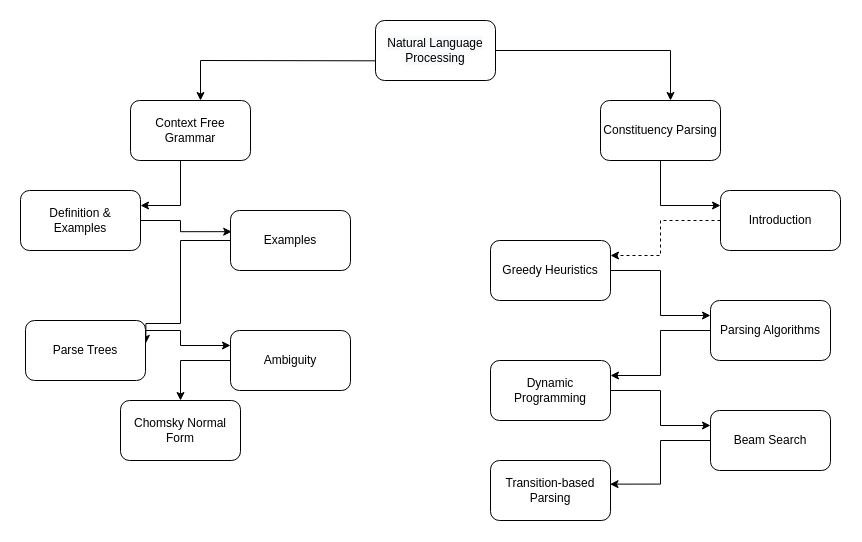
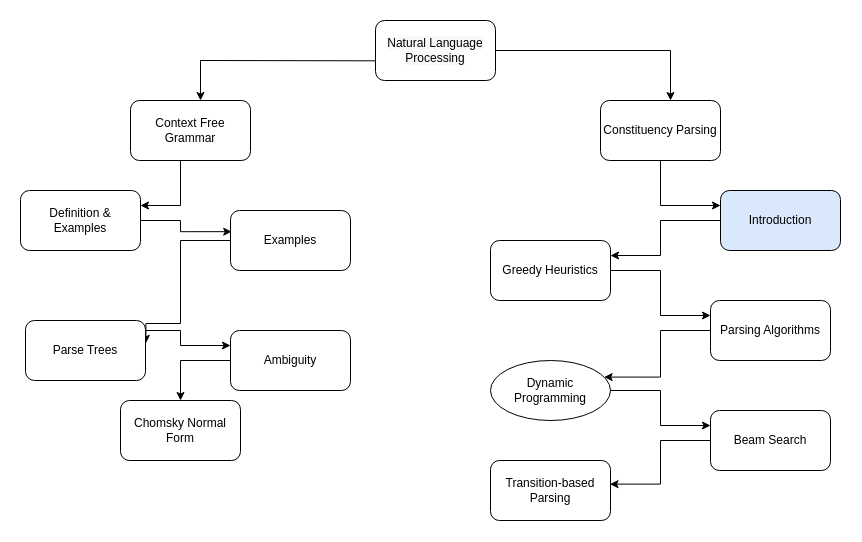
  <mxCell id="0" />
  <mxCell id="1" parent="0" />
  <mxCell id="2" value="&lt;span style=&quot;color: rgb(0, 0, 0); font-family: Helvetica; font-size: 12px; font-style: normal; font-variant-ligatures: normal; font-variant-caps: normal; font-weight: 400; letter-spacing: normal; orphans: 2; text-align: center; text-indent: 0px; text-transform: none; widows: 2; word-spacing: 0px; -webkit-text-stroke-width: 0px; background-color: rgb(248, 249, 250); text-decoration-thickness: initial; text-decoration-style: initial; text-decoration-color: initial; float: none; display: inline !important;&quot;&gt;Natural Language Processing&lt;/span&gt;" style="rounded=1;whiteSpace=wrap;html=1;" vertex="1" parent="1"><mxGeometry x="375" y="20" width="120" height="60" as="geometry" /></mxCell>
  <mxCell id="3" style="edgeStyle=orthogonalEdgeStyle;rounded=0;orthogonalLoop=1;jettySize=auto;html=1;entryX=1;entryY=0.25;entryDx=0;entryDy=0;" edge="1" parent="1" source="4" target="8"><mxGeometry relative="1" as="geometry"><Array as="points"><mxPoint x="180" y="205" /></Array></mxGeometry></mxCell>
  <mxCell id="4" value="Context Free Grammar" style="rounded=1;whiteSpace=wrap;html=1;" vertex="1" parent="1"><mxGeometry x="130" y="100" width="120" height="60" as="geometry" /></mxCell>
  <mxCell id="5" style="edgeStyle=orthogonalEdgeStyle;rounded=0;orthogonalLoop=1;jettySize=auto;html=1;entryX=0;entryY=0.25;entryDx=0;entryDy=0;" edge="1" parent="1" source="6" target="17"><mxGeometry relative="1" as="geometry" /></mxCell>
  <mxCell id="6" value="Constituency Parsing" style="rounded=1;whiteSpace=wrap;html=1;" vertex="1" parent="1"><mxGeometry x="600" y="100" width="120" height="60" as="geometry" /></mxCell>
  <mxCell id="7" style="edgeStyle=orthogonalEdgeStyle;rounded=0;orthogonalLoop=1;jettySize=auto;html=1;entryX=0.01;entryY=0.353;entryDx=0;entryDy=0;entryPerimeter=0;" edge="1" parent="1" source="8" target="10"><mxGeometry relative="1" as="geometry"><Array as="points"><mxPoint x="180" y="220" /><mxPoint x="180" y="231" /></Array></mxGeometry></mxCell>
  <mxCell id="8" value="Definition &amp;amp; &lt;br&gt;Examples" style="rounded=1;whiteSpace=wrap;html=1;" vertex="1" parent="1"><mxGeometry x="20" y="190" width="120" height="60" as="geometry" /></mxCell>
  <mxCell id="9" style="edgeStyle=orthogonalEdgeStyle;rounded=0;orthogonalLoop=1;jettySize=auto;html=1;entryX=1.003;entryY=0.381;entryDx=0;entryDy=0;entryPerimeter=0;" edge="1" parent="1" source="10" target="12"><mxGeometry relative="1" as="geometry"><Array as="points"><mxPoint x="180" y="240" /><mxPoint x="180" y="323" /></Array></mxGeometry></mxCell>
  <mxCell id="10" value="Examples" style="rounded=1;whiteSpace=wrap;html=1;" vertex="1" parent="1"><mxGeometry x="230" y="210" width="120" height="60" as="geometry" /></mxCell>
  <mxCell id="11" style="edgeStyle=orthogonalEdgeStyle;rounded=0;orthogonalLoop=1;jettySize=auto;html=1;entryX=0;entryY=0.25;entryDx=0;entryDy=0;" edge="1" parent="1" source="12" target="14"><mxGeometry relative="1" as="geometry"><Array as="points"><mxPoint x="180" y="330" /><mxPoint x="180" y="345" /></Array></mxGeometry></mxCell>
  <mxCell id="12" value="Parse Trees" style="rounded=1;whiteSpace=wrap;html=1;" vertex="1" parent="1"><mxGeometry x="25" y="320" width="120" height="60" as="geometry" /></mxCell>
  <mxCell id="13" style="edgeStyle=orthogonalEdgeStyle;rounded=0;orthogonalLoop=1;jettySize=auto;html=1;entryX=0.5;entryY=0;entryDx=0;entryDy=0;" edge="1" parent="1" source="14" target="15"><mxGeometry relative="1" as="geometry"><mxPoint x="180" y="370" as="targetPoint" /><Array as="points"><mxPoint x="180" y="360" /></Array></mxGeometry></mxCell>
  <mxCell id="14" value="Ambiguity" style="rounded=1;whiteSpace=wrap;html=1;" vertex="1" parent="1"><mxGeometry x="230" y="330" width="120" height="60" as="geometry" /></mxCell>
  <mxCell id="15" value="Chomsky Normal Form" style="rounded=1;whiteSpace=wrap;html=1;" vertex="1" parent="1"><mxGeometry x="120" y="400" width="120" height="60" as="geometry" /></mxCell>
- <mxCell id="16" style="edgeStyle=orthogonalEdgeStyle;rounded=0;orthogonalLoop=1;jettySize=auto;html=1;entryX=1;entryY=0.25;entryDx=0;entryDy=0;dashed=1;" edge="1" parent="1" source="17" target="19"><mxGeometry relative="1" as="geometry"><Array as="points"><mxPoint x="660" y="220" /><mxPoint x="660" y="255" /></Array></mxGeometry></mxCell>
- <mxCell id="17" value="Introduction" style="rounded=1;whiteSpace=wrap;html=1;" vertex="1" parent="1"><mxGeometry x="720" y="190" width="120" height="60" as="geometry" /></mxCell>
+ <mxCell id="16" style="edgeStyle=orthogonalEdgeStyle;rounded=0;orthogonalLoop=1;jettySize=auto;html=1;entryX=1;entryY=0.25;entryDx=0;entryDy=0;" edge="1" parent="1" source="17" target="19"><mxGeometry relative="1" as="geometry"><Array as="points"><mxPoint x="660" y="220" /><mxPoint x="660" y="255" /></Array></mxGeometry></mxCell>
+ <mxCell id="17" value="Introduction" style="rounded=1;whiteSpace=wrap;html=1;fillColor=#dae8fc;" vertex="1" parent="1"><mxGeometry x="720" y="190" width="120" height="60" as="geometry" /></mxCell>
  <mxCell id="18" style="edgeStyle=orthogonalEdgeStyle;rounded=0;orthogonalLoop=1;jettySize=auto;html=1;entryX=0;entryY=0.25;entryDx=0;entryDy=0;" edge="1" parent="1" source="19" target="21"><mxGeometry relative="1" as="geometry"><Array as="points"><mxPoint x="660" y="270" /><mxPoint x="660" y="315" /></Array></mxGeometry></mxCell>
  <mxCell id="19" value="Greedy Heuristics" style="rounded=1;whiteSpace=wrap;html=1;" vertex="1" parent="1"><mxGeometry x="490" y="240" width="120" height="60" as="geometry" /></mxCell>
  <mxCell id="20" style="edgeStyle=orthogonalEdgeStyle;rounded=0;orthogonalLoop=1;jettySize=auto;html=1;entryX=1;entryY=0.25;entryDx=0;entryDy=0;" edge="1" parent="1" source="21" target="23"><mxGeometry relative="1" as="geometry" /></mxCell>
  <mxCell id="21" value="Parsing Algorithms" style="rounded=1;whiteSpace=wrap;html=1;" vertex="1" parent="1"><mxGeometry x="710" y="300" width="120" height="60" as="geometry" /></mxCell>
  <mxCell id="22" style="edgeStyle=orthogonalEdgeStyle;rounded=0;orthogonalLoop=1;jettySize=auto;html=1;entryX=0;entryY=0.25;entryDx=0;entryDy=0;" edge="1" parent="1" source="23" target="25"><mxGeometry relative="1" as="geometry" /></mxCell>
- <mxCell id="23" value="Dynamic Programming" style="rounded=1;whiteSpace=wrap;html=1;" vertex="1" parent="1"><mxGeometry x="490" y="360" width="120" height="60" as="geometry" /></mxCell>
+ <mxCell id="23" value="Dynamic Programming" style="ellipse;whiteSpace=wrap;html=1;" vertex="1" parent="1"><mxGeometry x="490" y="360" width="120" height="60" as="geometry" /></mxCell>
  <mxCell id="24" style="edgeStyle=orthogonalEdgeStyle;rounded=0;orthogonalLoop=1;jettySize=auto;html=1;entryX=0.996;entryY=0.394;entryDx=0;entryDy=0;entryPerimeter=0;" edge="1" parent="1" source="25" target="26"><mxGeometry relative="1" as="geometry" /></mxCell>
  <mxCell id="25" value="Beam Search" style="rounded=1;whiteSpace=wrap;html=1;" vertex="1" parent="1"><mxGeometry x="710" y="410" width="120" height="60" as="geometry" /></mxCell>
  <mxCell id="26" value="Transition-based&lt;br&gt;Parsing" style="rounded=1;whiteSpace=wrap;html=1;" vertex="1" parent="1"><mxGeometry x="490" y="460" width="120" height="60" as="geometry" /></mxCell>
  <mxCell id="27" value="" style="endArrow=classic;html=1;rounded=0;exitX=-0.004;exitY=0.672;exitDx=0;exitDy=0;exitPerimeter=0;" edge="1" parent="1" source="2"><mxGeometry width="50" height="50" relative="1" as="geometry"><mxPoint x="330" y="40" as="sourcePoint" /><mxPoint x="200" y="100" as="targetPoint" /><Array as="points"><mxPoint x="200" y="60" /></Array></mxGeometry></mxCell>
  <mxCell id="28" value="" style="endArrow=classic;html=1;rounded=0;exitX=1;exitY=0.5;exitDx=0;exitDy=0;" edge="1" parent="1" source="2"><mxGeometry width="50" height="50" relative="1" as="geometry"><mxPoint x="540" y="75" as="sourcePoint" /><mxPoint x="670" y="100" as="targetPoint" /><Array as="points"><mxPoint x="670" y="50" /></Array></mxGeometry></mxCell>
